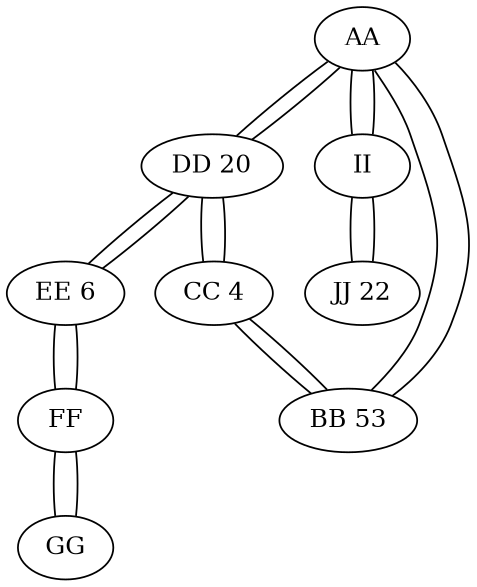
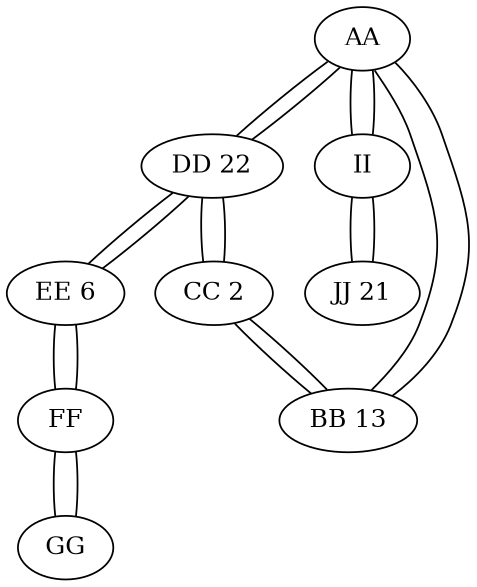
  graph {
    n1 [label=AA]
-   n2 [label="DD 20"]
+   n2 [label="DD 22"]
    n3 [label=II]
-   n4 [label="BB 53"]
-   n5 [label="CC 4"]
+   n4 [label="BB 13"]
+   n5 [label="CC 2"]
    n6 [label="EE 6"]
-   n7 [label="JJ 22"]
+   n7 [label="JJ 21"]
    n8 [label=FF]
    n9 [label=GG]
    n1 -- n2
    n1 -- n3
    n1 -- n4
    n2 -- n1
    n2 -- n5
    n2 -- n6
    n3 -- n1
    n3 -- n7
    n4 -- n1
    n4 -- n5
    n5 -- n2
    n5 -- n4
    n6 -- n2
    n6 -- n8
    n7 -- n3
    n8 -- n6
    n8 -- n9
    n9 -- n8
  }
